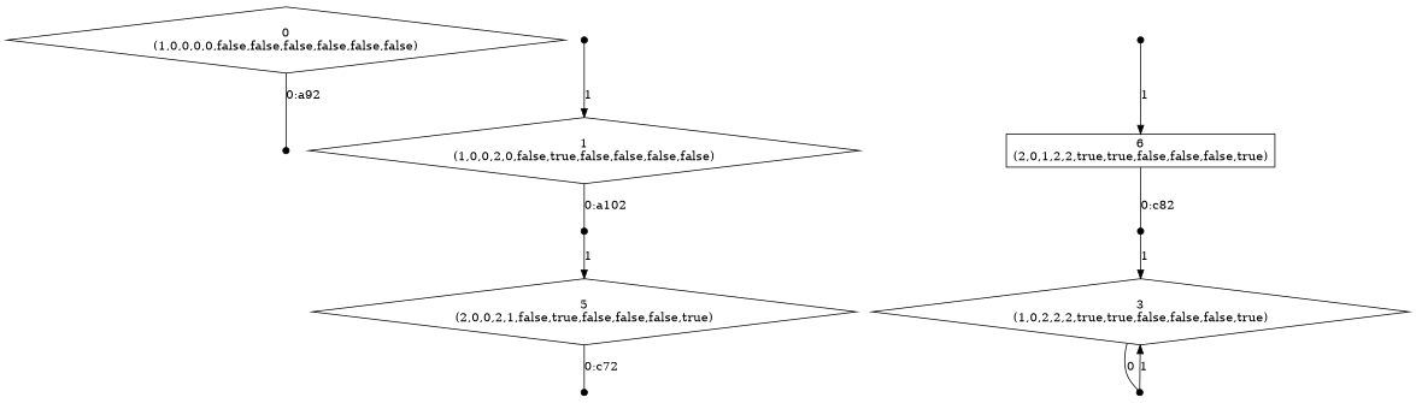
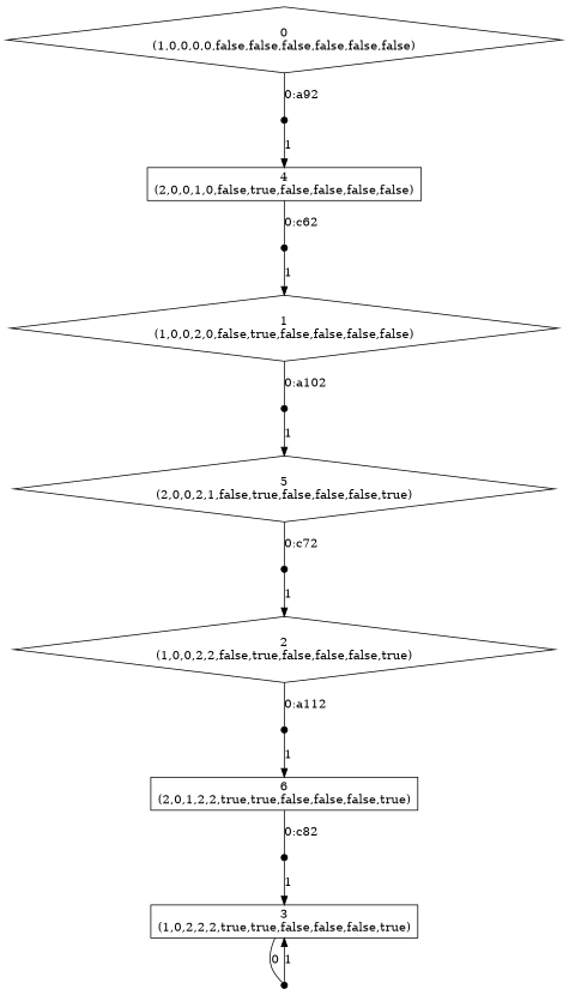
  digraph {
    node [shape=point]
    n1 [label="0\n(1,0,0,0,0,false,false,false,false,false,false)" shape=diamond]
    n0_0 [height=0.1 width=0.1]
+   n3 [label="4\n(2,0,0,1,0,false,true,false,false,false,false)" shape=box]
    n4_0 [height=0.1 width=0.1]
    n5 [label="1\n(1,0,0,2,0,false,true,false,false,false,false)" shape=diamond]
    n1_0 [height=0.1 width=0.1]
    n7 [label="5\n(2,0,0,2,1,false,true,false,false,false,true)" shape=diamond]
    n5_0 [height=0.1 width=0.1]
+   n9 [label="2\n(1,0,0,2,2,false,true,false,false,false,true)" shape=diamond]
    n2_0 [height=0.1 width=0.1]
    n11 [label="6\n(2,0,1,2,2,true,true,false,false,false,true)" shape=box]
    n6_0 [height=0.1 width=0.1]
-   n13 [label="3\n(1,0,2,2,2,true,true,false,false,false,true)" shape=diamond]
+   n13 [label="3\n(1,0,2,2,2,true,true,false,false,false,true)" shape=box]
    n3_0 [height=0.1 width=0.1]
    n1 -> n0_0 [arrowhead=none label="0:a92"]
+   n0_0 -> n3 [label=1]
+   n3 -> n4_0 [arrowhead=none label="0:c62"]
    n4_0 -> n5 [label=1]
    n5 -> n1_0 [arrowhead=none label="0:a102"]
    n1_0 -> n7 [label=1]
    n7 -> n5_0 [arrowhead=none label="0:c72"]
+   n5_0 -> n9 [label=1]
+   n9 -> n2_0 [arrowhead=none label="0:a112"]
    n2_0 -> n11 [label=1]
    n11 -> n6_0 [arrowhead=none label="0:c82"]
    n6_0 -> n13 [label=1]
    n13 -> n3_0 [arrowhead=none label=0]
    n3_0 -> n13 [label=1]
  }
